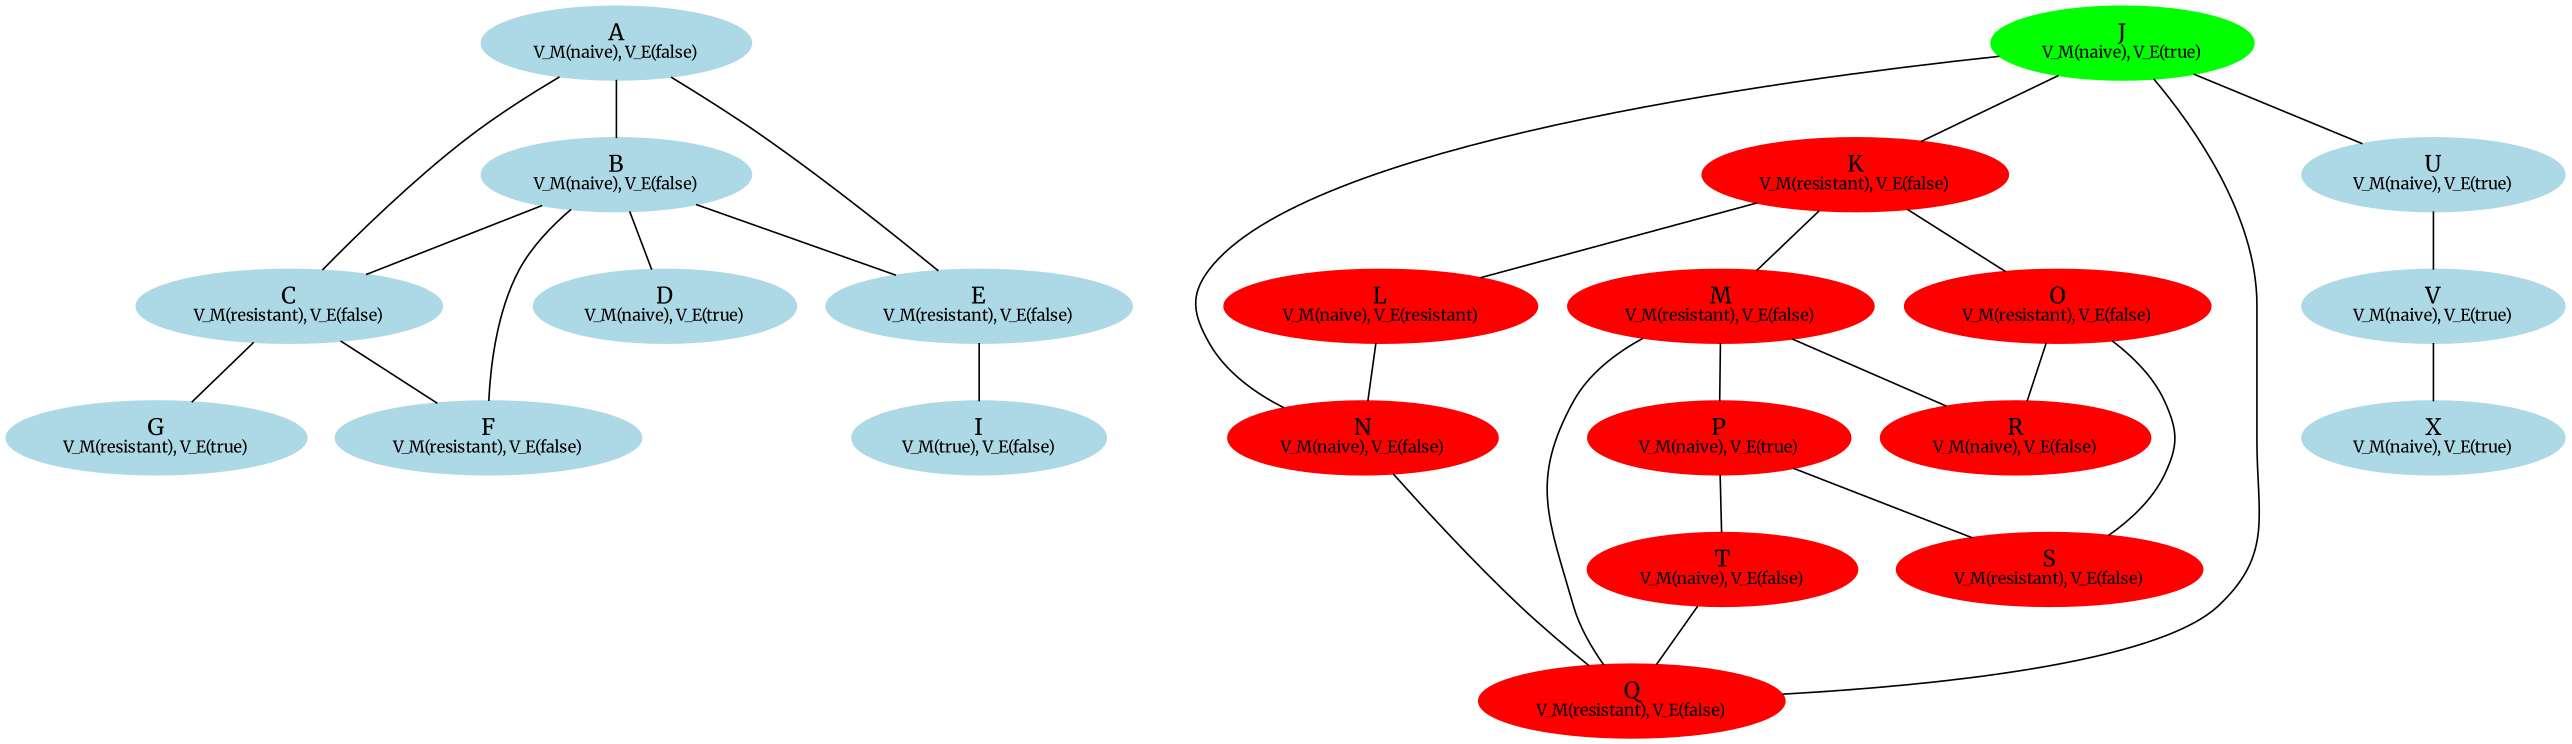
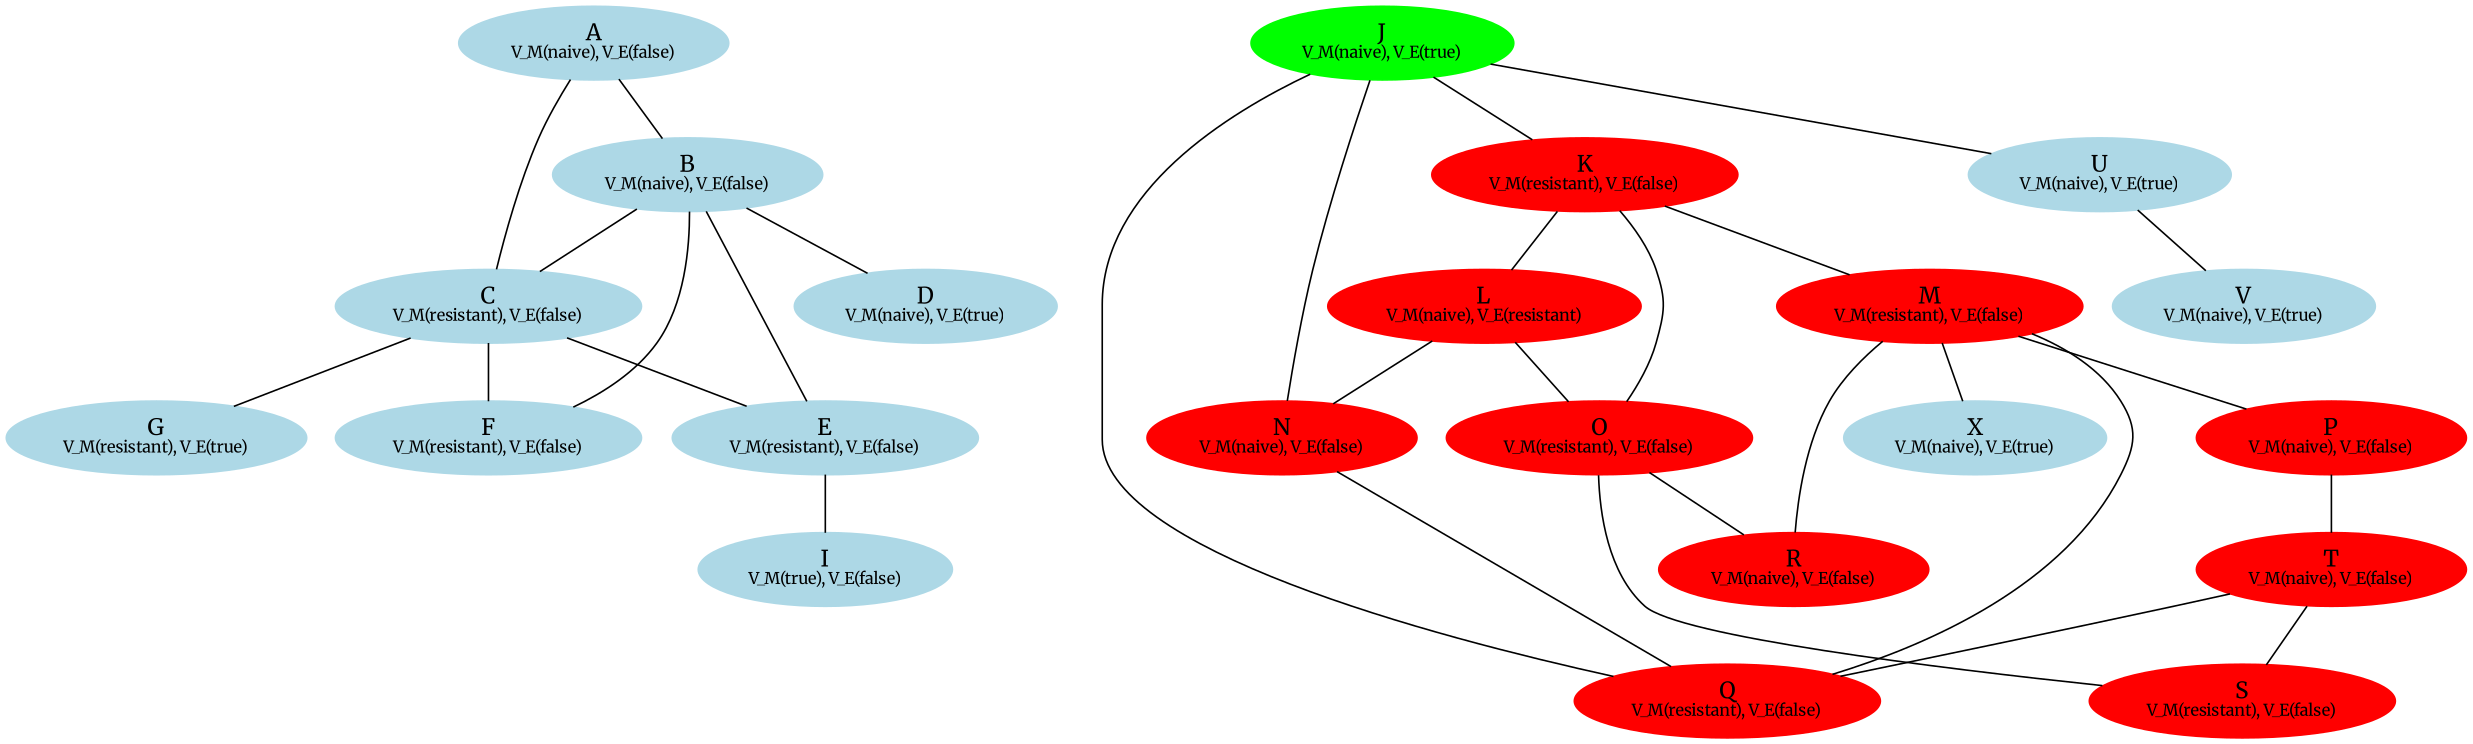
  graph {
    fontname=Merriweather
    rankdir=TB
    node [color=lightblue fontname=Merriweather style=filled]
    edge [fontname=Merriweather]
    n1 [label=<A<BR /><FONT POINT-SIZE="10">V_M(naive), V_E(false)</FONT>>]
    n2 [label=<B<BR /><FONT POINT-SIZE="10">V_M(naive), V_E(false)</FONT>>]
    n3 [label=<C<BR /><FONT POINT-SIZE="10">V_M(resistant), V_E(false)</FONT>>]
    n4 [label=<F<BR /><FONT POINT-SIZE="10">V_M(resistant), V_E(false)</FONT>>]
    n5 [label=<D<BR /><FONT POINT-SIZE="10">V_M(naive), V_E(true)</FONT>>]
    n6 [label=<E<BR /><FONT POINT-SIZE="10">V_M(resistant), V_E(false)</FONT>>]
    n7 [label=<G<BR /><FONT POINT-SIZE="10">V_M(resistant), V_E(true)</FONT>>]
    n8 [color=green label=<J<BR /><FONT POINT-SIZE="10">V_M(naive), V_E(true)</FONT>>]
    n9 [color=red label=<K<BR /><FONT POINT-SIZE="10">V_M(resistant), V_E(false)</FONT>>]
    n10 [color=red label=<N<BR /><FONT POINT-SIZE="10">V_M(naive), V_E(false)</FONT>>]
    n11 [color=red label=<Q<BR /><FONT POINT-SIZE="10">V_M(resistant), V_E(false)</FONT>>]
    n12 [label=<U<BR /><FONT POINT-SIZE="10">V_M(naive), V_E(true)</FONT>>]
    n13 [label=<I<BR /><FONT POINT-SIZE="10">V_M(true), V_E(false)</FONT>>]
    n14 [color=red label=<L<BR /><FONT POINT-SIZE="10">V_M(naive), V_E(resistant)</FONT>>]
    n15 [color=red label=<M<BR /><FONT POINT-SIZE="10">V_M(resistant), V_E(false)</FONT>>]
    n16 [color=red label=<O<BR /><FONT POINT-SIZE="10">V_M(resistant), V_E(false)</FONT>>]
    n17 [label=<V<BR /><FONT POINT-SIZE="10">V_M(naive), V_E(true)</FONT>>]
-   n18 [color=red label=<P<BR /><FONT POINT-SIZE="10">V_M(naive), V_E(true)</FONT>>]
+   n18 [color=red label=<P<BR /><FONT POINT-SIZE="10">V_M(naive), V_E(false)</FONT>>]
    n19 [color=red label=<R<BR /><FONT POINT-SIZE="10">V_M(naive), V_E(false)</FONT>>]
    n20 [color=red label=<S<BR /><FONT POINT-SIZE="10">V_M(resistant), V_E(false)</FONT>>]
    n21 [color=red label=<T<BR /><FONT POINT-SIZE="10">V_M(naive), V_E(false)</FONT>>]
    n22 [label=<X<BR /><FONT POINT-SIZE="10">V_M(naive), V_E(true)</FONT>>]
    n1 -- n2
    n1 -- n3
    n2 -- n3
    n2 -- n4
    n2 -- n5
    n2 -- n6
    n3 -- n4
-   n1 -- n6
+   n3 -- n6
    n3 -- n7
    n6 -- n13
    n8 -- n9
    n8 -- n10
    n8 -- n11
    n8 -- n12
    n9 -- n14
    n9 -- n15
    n9 -- n16
    n10 -- n11
    n12 -- n17
    n14 -- n10
+   n14 -- n16
    n15 -- n11
    n15 -- n18
    n15 -- n19
    n16 -- n19
    n16 -- n20
-   n17 -- n22
-   n18 -- n20
+   n15 -- n22
+   n21 -- n20
    n18 -- n21
    n21 -- n11
  }
